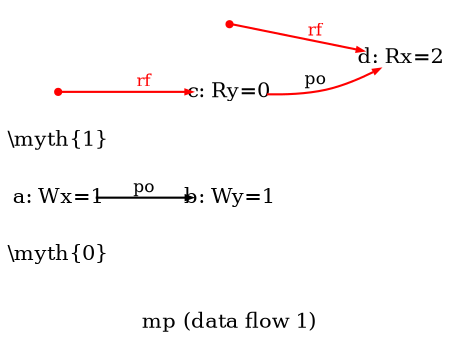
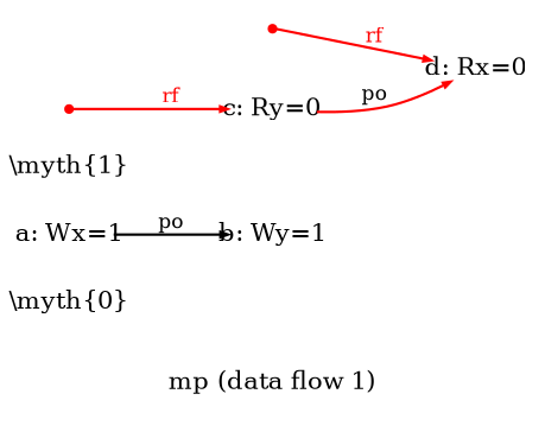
  digraph {
    fontsize=10
    label="mp (data flow 1)"
    rankdir=LR
    splines=spline
    node [fixedsize=true fontsize=10 shape=none]
    edge [arrowsize=0.300000 fontsize=8 color=red]
    n1 [height=0.091875 label="\\myth{0}" width=0.455000]
    n2 [height=0.138889 label="a: Wx=1" width=0.486111]
    n3 [height=0.138889 label="b: Wy=1" width=0.486111]
    n4 [height=0.091875 label="\\myth{1}" width=0.455000]
    n5 [height=0.138889 label="c: Ry=0" width=0.486111]
-   n6 [height=0.138889 label="d: Rx=2" width=0.486111]
+   n6 [height=0.138889 label="d: Rx=0" width=0.486111]
    initeiid2 [color=red height=0.04 shape=point width=0.04 fixedsize="" fontsize=""]
    initeiid3 [color=red height=0.04 shape=point width=0.04 fixedsize="" fontsize=""]
    n2 -> n3 [label=po color=""]
    n5 -> n6 [label=po]
    initeiid2 -> n5 [fontcolor=red label=rf]
    initeiid3 -> n6 [fontcolor=red label=rf]
  }
